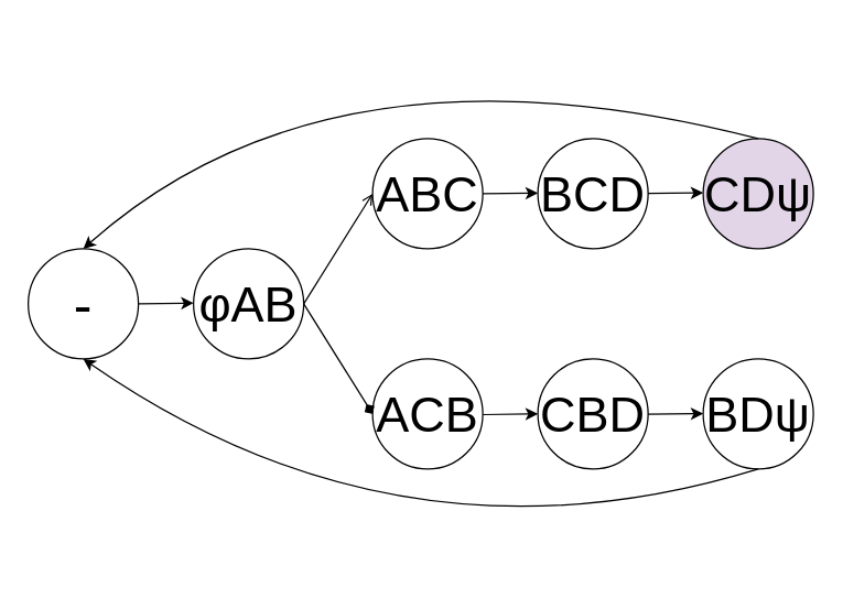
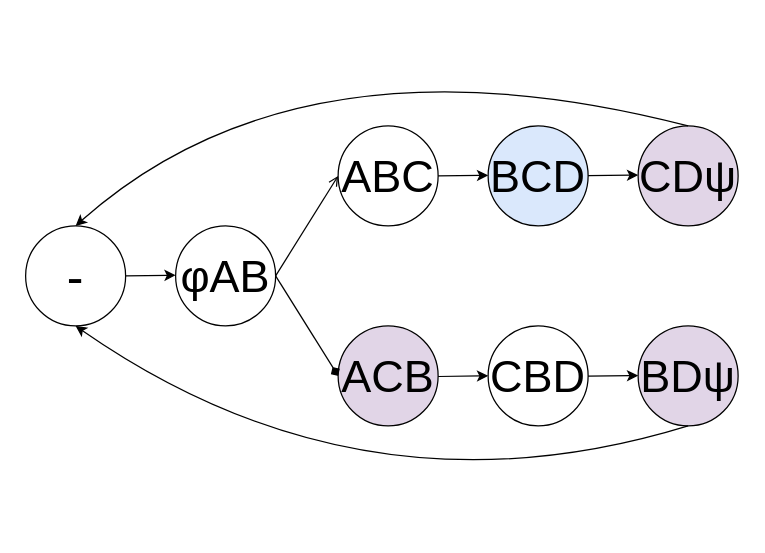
  <mxCell id="0" />
  <mxCell id="1" parent="0" />
  <mxCell id="2" value="ABC" style="ellipse;whiteSpace=wrap;html=1;aspect=fixed;fontSize=36;" parent="1" vertex="1"><mxGeometry x="270" y="100" width="80" height="80" as="geometry" /></mxCell>
  <mxCell id="3" value="φAB" style="ellipse;whiteSpace=wrap;html=1;aspect=fixed;fontSize=36;" parent="1" vertex="1"><mxGeometry x="140" y="180" width="80" height="80" as="geometry" /></mxCell>
  <mxCell id="4" value="" style="endArrow=open;html=1;rounded=0;curved=1;entryX=0;entryY=0.5;entryDx=0;entryDy=0;exitX=1;exitY=0.5;exitDx=0;exitDy=0;fontSize=36;" parent="1" source="3" target="2" edge="1"><mxGeometry width="50" height="50" relative="1" as="geometry"><mxPoint x="190" y="220" as="sourcePoint" /><mxPoint x="260" y="230" as="targetPoint" /></mxGeometry></mxCell>
- <mxCell id="5" value="BDψ" style="ellipse;whiteSpace=wrap;html=1;aspect=fixed;fontSize=36;" parent="1" vertex="1"><mxGeometry x="510" y="260" width="80" height="80" as="geometry" /></mxCell>
- <mxCell id="6" value="ACB" style="ellipse;whiteSpace=wrap;html=1;aspect=fixed;fontSize=36;" parent="1" vertex="1"><mxGeometry x="270" y="260" width="80" height="80" as="geometry" /></mxCell>
+ <mxCell id="5" value="BDψ" style="ellipse;whiteSpace=wrap;html=1;aspect=fixed;fontSize=36;fillColor=#e1d5e7;" parent="1" vertex="1"><mxGeometry x="510" y="260" width="80" height="80" as="geometry" /></mxCell>
+ <mxCell id="6" value="ACB" style="ellipse;whiteSpace=wrap;html=1;aspect=fixed;fontSize=36;fillColor=#e1d5e7;" parent="1" vertex="1"><mxGeometry x="270" y="260" width="80" height="80" as="geometry" /></mxCell>
  <mxCell id="7" value="CDψ" style="ellipse;whiteSpace=wrap;html=1;aspect=fixed;fontSize=36;fillColor=#e1d5e7;" parent="1" vertex="1"><mxGeometry x="510" y="100" width="80" height="80" as="geometry" /></mxCell>
  <mxCell id="8" value="" style="endArrow=classic;html=1;rounded=0;curved=1;entryX=0;entryY=0.5;entryDx=0;entryDy=0;exitX=1;exitY=0.5;exitDx=0;exitDy=0;" parent="1" source="11" edge="1"><mxGeometry width="50" height="50" relative="1" as="geometry"><mxPoint x="60" y="219.5" as="sourcePoint" /><mxPoint x="140" y="219.5" as="targetPoint" /></mxGeometry></mxCell>
  <mxCell id="9" value="" style="endArrow=diamond;html=1;rounded=0;curved=1;entryX=0;entryY=0.5;entryDx=0;entryDy=0;exitX=1;exitY=0.5;exitDx=0;exitDy=0;fontSize=36;" parent="1" source="3" target="6" edge="1"><mxGeometry width="50" height="50" relative="1" as="geometry"><mxPoint x="200" y="230" as="sourcePoint" /><mxPoint x="280" y="190" as="targetPoint" /></mxGeometry></mxCell>
  <mxCell id="10" value="" style="endArrow=classic;html=1;rounded=0;curved=1;entryX=0;entryY=0.5;entryDx=0;entryDy=0;exitX=1;exitY=0.5;exitDx=0;exitDy=0;" parent="1" target="11" edge="1"><mxGeometry width="50" height="50" relative="1" as="geometry"><mxPoint x="60" y="219.5" as="sourcePoint" /><mxPoint x="140" y="219.5" as="targetPoint" /></mxGeometry></mxCell>
  <mxCell id="11" value="-" style="ellipse;whiteSpace=wrap;html=1;aspect=fixed;fontSize=40;" parent="1" vertex="1"><mxGeometry x="20" y="180" width="80" height="80" as="geometry" /></mxCell>
- <mxCell id="12" value="BCD" style="ellipse;whiteSpace=wrap;html=1;aspect=fixed;fontSize=36;" parent="1" vertex="1"><mxGeometry x="390" y="100" width="80" height="80" as="geometry" /></mxCell>
+ <mxCell id="12" value="BCD" style="ellipse;whiteSpace=wrap;html=1;aspect=fixed;fontSize=36;fillColor=#dae8fc;" parent="1" vertex="1"><mxGeometry x="390" y="100" width="80" height="80" as="geometry" /></mxCell>
  <mxCell id="13" value="CBD" style="ellipse;whiteSpace=wrap;html=1;aspect=fixed;fontSize=36;" parent="1" vertex="1"><mxGeometry x="390" y="260" width="80" height="80" as="geometry" /></mxCell>
  <mxCell id="14" value="" style="endArrow=classic;html=1;rounded=0;curved=1;entryX=0;entryY=0.5;entryDx=0;entryDy=0;exitX=1;exitY=0.5;exitDx=0;exitDy=0;fontSize=36;" parent="1" edge="1"><mxGeometry width="50" height="50" relative="1" as="geometry"><mxPoint x="350" y="140.08" as="sourcePoint" /><mxPoint x="390" y="139.58" as="targetPoint" /></mxGeometry></mxCell>
  <mxCell id="15" value="" style="endArrow=classic;html=1;rounded=0;curved=1;entryX=0;entryY=0.5;entryDx=0;entryDy=0;exitX=1;exitY=0.5;exitDx=0;exitDy=0;fontSize=36;" parent="1" edge="1"><mxGeometry width="50" height="50" relative="1" as="geometry"><mxPoint x="350" y="300.5" as="sourcePoint" /><mxPoint x="390" y="300" as="targetPoint" /></mxGeometry></mxCell>
  <mxCell id="16" value="" style="endArrow=classic;html=1;rounded=0;curved=1;entryX=0;entryY=0.5;entryDx=0;entryDy=0;exitX=1;exitY=0.5;exitDx=0;exitDy=0;fontSize=36;" parent="1" edge="1"><mxGeometry width="50" height="50" relative="1" as="geometry"><mxPoint x="470" y="139.87" as="sourcePoint" /><mxPoint x="510" y="139.37" as="targetPoint" /></mxGeometry></mxCell>
  <mxCell id="17" value="" style="endArrow=classic;html=1;rounded=0;curved=1;entryX=0;entryY=0.5;entryDx=0;entryDy=0;exitX=1;exitY=0.5;exitDx=0;exitDy=0;fontSize=36;" parent="1" edge="1"><mxGeometry width="50" height="50" relative="1" as="geometry"><mxPoint x="470" y="300.29" as="sourcePoint" /><mxPoint x="510" y="299.79" as="targetPoint" /></mxGeometry></mxCell>
  <mxCell id="18" value="" style="endArrow=classic;html=1;rounded=0;curved=1;exitX=0.5;exitY=1;exitDx=0;exitDy=0;entryX=0.5;entryY=1;entryDx=0;entryDy=0;" parent="1" source="5" target="11" edge="1"><mxGeometry width="50" height="50" relative="1" as="geometry"><mxPoint x="710" y="260" as="sourcePoint" /><mxPoint x="390" y="250" as="targetPoint" /><Array as="points"><mxPoint x="290" y="420" /></Array></mxGeometry></mxCell>
  <mxCell id="19" value="" style="endArrow=classic;html=1;rounded=0;curved=1;exitX=0.5;exitY=0;exitDx=0;exitDy=0;entryX=0.5;entryY=0;entryDx=0;entryDy=0;" parent="1" source="7" target="11" edge="1"><mxGeometry width="50" height="50" relative="1" as="geometry"><mxPoint x="350" y="250" as="sourcePoint" /><mxPoint x="390" y="250" as="targetPoint" /><Array as="points"><mxPoint x="240" y="20" /></Array></mxGeometry></mxCell>
